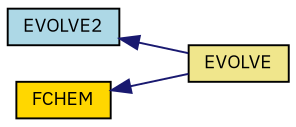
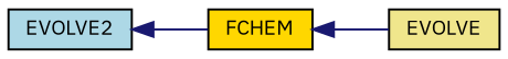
  digraph {
    fontname="IBM Plex Sans"
    rankdir=LR
    node [color=black fontname="IBM Plex Sans" fontsize=10 shape=record style=filled]
    edge [color=midnightblue dir=back fontname="IBM Plex Sans" fontsize=10 labelfontname=Helvetica labelfontsize=10 style=solid]
    n1 [fillcolor=lightblue fontcolor=black height=0.2 label=EVOLVE2 width=0.4]
    n2 [fillcolor=gold height=0.2 label=FCHEM width=0.4]
    n3 [fillcolor=khaki height=0.2 label=EVOLVE width=0.4]
-   n1 -> n3
+   n1 -> n2
    n2 -> n3
  }
